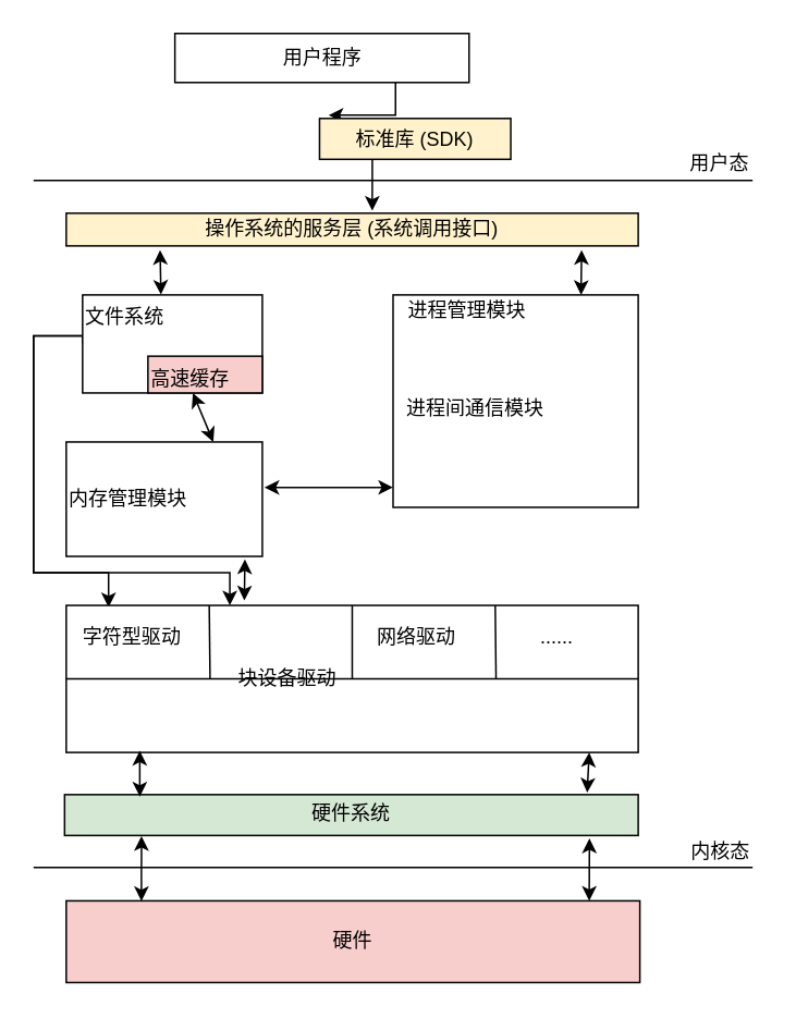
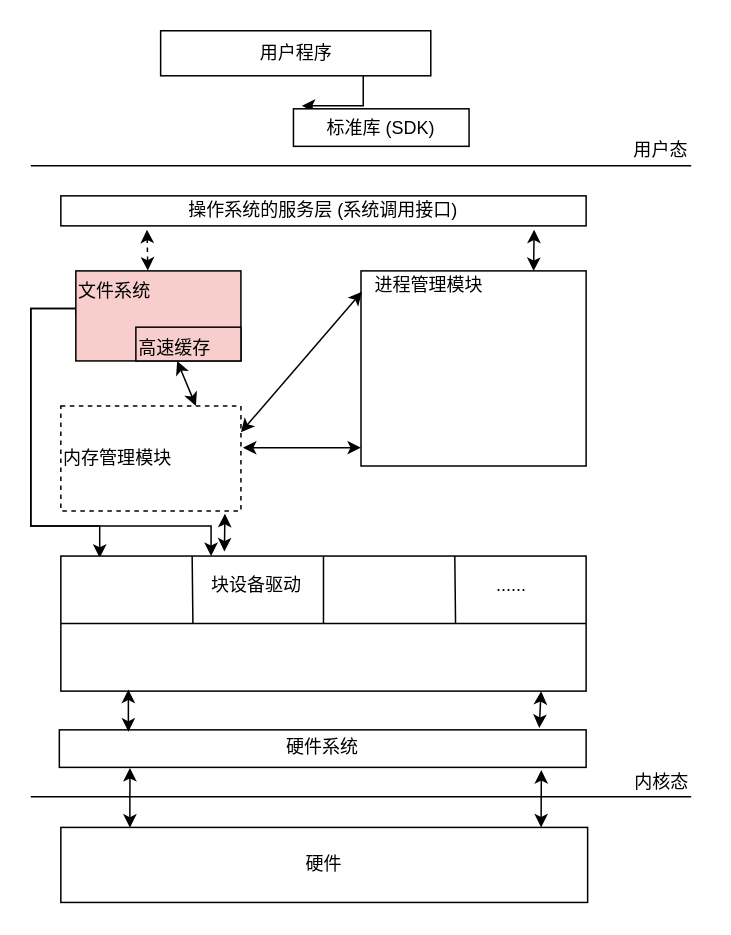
  <mxCell id="0" />
  <mxCell id="1" parent="0" />
  <mxCell id="2" style="edgeStyle=orthogonalEdgeStyle;rounded=0;orthogonalLoop=1;jettySize=auto;html=1;exitX=0.75;exitY=1;exitDx=0;exitDy=0;fontSize=7;" edge="1" parent="1" source="3"><mxGeometry relative="1" as="geometry"><mxPoint x="200" y="70" as="targetPoint" /></mxGeometry></mxCell>
  <mxCell id="3" value="用户程序" style="rounded=0;whiteSpace=wrap;html=1;" vertex="1" parent="1"><mxGeometry x="106.5" y="20" width="180" height="30" as="geometry" /></mxCell>
- <mxCell id="4" style="edgeStyle=orthogonalEdgeStyle;rounded=0;orthogonalLoop=1;jettySize=auto;html=1;exitX=0.25;exitY=1;exitDx=0;exitDy=0;entryX=0.535;entryY=-0.075;entryDx=0;entryDy=0;entryPerimeter=0;fontSize=7;" edge="1" parent="1" source="5" target="7"><mxGeometry relative="1" as="geometry" /></mxCell>
- <mxCell id="5" value="标准库 (SDK)" style="rounded=0;whiteSpace=wrap;html=1;fillColor=#fff2cc;" vertex="1" parent="1"><mxGeometry x="195" y="72" width="117" height="25" as="geometry" /></mxCell>
+ <mxCell id="5" value="标准库 (SDK)" style="rounded=0;whiteSpace=wrap;html=1;" vertex="1" parent="1"><mxGeometry x="195" y="72" width="117" height="25" as="geometry" /></mxCell>
  <mxCell id="6" value="" style="endArrow=none;html=1;" edge="1" parent="1"><mxGeometry width="50" height="50" relative="1" as="geometry"><mxPoint x="20" y="110" as="sourcePoint" /><mxPoint x="460" y="110" as="targetPoint" /></mxGeometry></mxCell>
- <mxCell id="7" value="操作系统的服务层 (系统调用接口)" style="rounded=0;whiteSpace=wrap;html=1;fillColor=#fff2cc;" vertex="1" parent="1"><mxGeometry x="40" y="130" width="350" height="20" as="geometry" /></mxCell>
+ <mxCell id="7" value="操作系统的服务层 (系统调用接口)" style="rounded=0;whiteSpace=wrap;html=1;" vertex="1" parent="1"><mxGeometry x="40" y="130" width="350" height="20" as="geometry" /></mxCell>
  <mxCell id="8" value="用户态" style="text;html=1;strokeColor=none;fillColor=none;align=center;verticalAlign=middle;whiteSpace=wrap;rounded=0;" vertex="1" parent="1"><mxGeometry x="420" y="90" width="40" height="20" as="geometry" /></mxCell>
  <mxCell id="9" style="edgeStyle=orthogonalEdgeStyle;rounded=0;orthogonalLoop=1;jettySize=auto;html=1;exitX=0;exitY=0.5;exitDx=0;exitDy=0;entryX=0.074;entryY=0.013;entryDx=0;entryDy=0;entryPerimeter=0;fontSize=7;" edge="1" parent="1" source="11" target="13"><mxGeometry relative="1" as="geometry"><Array as="points"><mxPoint x="20" y="205" /><mxPoint x="20" y="350" /><mxPoint x="66" y="350" /></Array></mxGeometry></mxCell>
  <mxCell id="10" style="edgeStyle=orthogonalEdgeStyle;rounded=0;orthogonalLoop=1;jettySize=auto;html=1;exitX=0;exitY=0.5;exitDx=0;exitDy=0;entryX=0.286;entryY=0;entryDx=0;entryDy=0;entryPerimeter=0;fontSize=7;" edge="1" parent="1" source="11" target="13"><mxGeometry relative="1" as="geometry"><Array as="points"><mxPoint x="20" y="205" /><mxPoint x="20" y="350" /><mxPoint x="140" y="350" /></Array></mxGeometry></mxCell>
- <mxCell id="11" value="文件系统" style="rounded=0;whiteSpace=wrap;html=1;verticalAlign=top;align=left;" vertex="1" parent="1"><mxGeometry x="50" y="180" width="110" height="60" as="geometry" /></mxCell>
- <mxCell id="12" value="内存管理模块" style="rounded=0;whiteSpace=wrap;html=1;align=left;" vertex="1" parent="1"><mxGeometry x="40" y="270" width="120" height="70" as="geometry" /></mxCell>
+ <mxCell id="11" value="文件系统" style="rounded=0;whiteSpace=wrap;html=1;verticalAlign=top;align=left;fillColor=#f8cecc;" vertex="1" parent="1"><mxGeometry x="50" y="180" width="110" height="60" as="geometry" /></mxCell>
+ <mxCell id="12" value="内存管理模块" style="rounded=0;whiteSpace=wrap;html=1;align=left;dashed=1;" vertex="1" parent="1"><mxGeometry x="40" y="270" width="120" height="70" as="geometry" /></mxCell>
  <mxCell id="13" value="" style="rounded=0;whiteSpace=wrap;html=1;" vertex="1" parent="1"><mxGeometry x="40" y="370" width="350" height="90" as="geometry" /></mxCell>
  <mxCell id="14" value="" style="endArrow=none;html=1;exitX=0;exitY=0.5;exitDx=0;exitDy=0;entryX=1;entryY=0.5;entryDx=0;entryDy=0;" edge="1" parent="1" source="13" target="13"><mxGeometry width="50" height="50" relative="1" as="geometry"><mxPoint x="130" y="530" as="sourcePoint" /><mxPoint x="180" y="480" as="targetPoint" /></mxGeometry></mxCell>
  <mxCell id="15" value="" style="endArrow=none;html=1;exitX=0.5;exitY=0;exitDx=0;exitDy=0;" edge="1" parent="1" source="13"><mxGeometry width="50" height="50" relative="1" as="geometry"><mxPoint x="-30" y="380" as="sourcePoint" /><mxPoint x="215" y="415" as="targetPoint" /></mxGeometry></mxCell>
  <mxCell id="16" value="" style="endArrow=none;html=1;exitX=0.25;exitY=0;exitDx=0;exitDy=0;" edge="1" parent="1" source="13"><mxGeometry width="50" height="50" relative="1" as="geometry"><mxPoint x="260" y="350" as="sourcePoint" /><mxPoint x="128" y="415" as="targetPoint" /></mxGeometry></mxCell>
  <mxCell id="17" value="" style="endArrow=none;html=1;entryX=0.75;entryY=0;entryDx=0;entryDy=0;" edge="1" parent="1" target="13"><mxGeometry width="50" height="50" relative="1" as="geometry"><mxPoint x="303" y="415" as="sourcePoint" /><mxPoint x="310" y="375" as="targetPoint" /></mxGeometry></mxCell>
- <mxCell id="18" value="字符型驱动" style="text;html=1;align=center;verticalAlign=middle;resizable=0;points=[];autosize=1;strokeColor=none;" vertex="1" parent="1"><mxGeometry x="40" y="380" width="80" height="20" as="geometry" /></mxCell>
- <mxCell id="19" value="块设备驱动" style="text;html=1;align=center;verticalAlign=middle;resizable=0;points=[];autosize=1;strokeColor=none;" vertex="1" parent="1"><mxGeometry x="135" y="405" width="80" height="20" as="geometry" /></mxCell>
- <mxCell id="20" value="网络驱动" style="text;html=1;align=center;verticalAlign=middle;resizable=0;points=[];autosize=1;strokeColor=none;" vertex="1" parent="1"><mxGeometry x="223.5" y="380" width="60" height="20" as="geometry" /></mxCell>
+ <mxCell id="19" value="块设备驱动" style="text;html=1;align=center;verticalAlign=middle;resizable=0;points=[];autosize=1;strokeColor=none;" vertex="1" parent="1"><mxGeometry x="130" y="380" width="80" height="20" as="geometry" /></mxCell>
  <mxCell id="21" value="......" style="text;html=1;align=center;verticalAlign=middle;resizable=0;points=[];autosize=1;strokeColor=none;" vertex="1" parent="1"><mxGeometry x="320" y="380" width="40" height="20" as="geometry" /></mxCell>
  <mxCell id="22" value="" style="rounded=0;whiteSpace=wrap;html=1;" vertex="1" parent="1"><mxGeometry x="240" y="180" width="150" height="130" as="geometry" /></mxCell>
  <mxCell id="23" value="进程管理模块" style="text;html=1;align=center;verticalAlign=middle;resizable=0;points=[];autosize=1;strokeColor=none;" vertex="1" parent="1"><mxGeometry x="240" y="180" width="90" height="20" as="geometry" /></mxCell>
- <mxCell id="24" value="进程间通信模块" style="text;html=1;align=center;verticalAlign=middle;resizable=0;points=[];autosize=1;strokeColor=none;" vertex="1" parent="1"><mxGeometry x="240" y="240" width="100" height="20" as="geometry" /></mxCell>
- <mxCell id="25" value="硬件系统" style="rounded=0;whiteSpace=wrap;html=1;fillColor=#d5e8d4;" vertex="1" parent="1"><mxGeometry x="39" y="485.81" width="351" height="25" as="geometry" /></mxCell>
+ <mxCell id="25" value="硬件系统" style="rounded=0;whiteSpace=wrap;html=1;" vertex="1" parent="1"><mxGeometry x="39" y="485.81" width="351" height="25" as="geometry" /></mxCell>
  <mxCell id="26" value="" style="endArrow=none;html=1;" edge="1" parent="1"><mxGeometry width="50" height="50" relative="1" as="geometry"><mxPoint x="20" y="530.39" as="sourcePoint" /><mxPoint x="460" y="530.39" as="targetPoint" /></mxGeometry></mxCell>
  <mxCell id="27" value="内核态" style="text;html=1;align=center;verticalAlign=middle;resizable=0;points=[];autosize=1;strokeColor=none;" vertex="1" parent="1"><mxGeometry x="415" y="510.81" width="50" height="20" as="geometry" /></mxCell>
- <mxCell id="28" value="硬件" style="rounded=0;whiteSpace=wrap;html=1;fillColor=#f8cecc;" vertex="1" parent="1"><mxGeometry x="40" y="550.81" width="351" height="50" as="geometry" /></mxCell>
+ <mxCell id="28" value="硬件" style="rounded=0;whiteSpace=wrap;html=1;" vertex="1" parent="1"><mxGeometry x="40" y="550.81" width="351" height="50" as="geometry" /></mxCell>
  <mxCell id="29" value="高速缓存" style="rounded=0;whiteSpace=wrap;html=1;align=left;verticalAlign=top;fillColor=#f8cecc;" vertex="1" parent="1"><mxGeometry x="90" y="217.5" width="70" height="22.5" as="geometry" /></mxCell>
  <mxCell id="30" value="" style="endArrow=classic;startArrow=classic;html=1;fontSize=7;exitX=0.75;exitY=0;exitDx=0;exitDy=0;" edge="1" parent="1" source="12" target="11"><mxGeometry width="50" height="50" relative="1" as="geometry"><mxPoint x="-60" y="320" as="sourcePoint" /><mxPoint x="125" y="241" as="targetPoint" /></mxGeometry></mxCell>
  <mxCell id="31" value="" style="endArrow=classic;startArrow=classic;html=1;fontSize=7;entryX=0.911;entryY=1.026;entryDx=0;entryDy=0;entryPerimeter=0;" edge="1" parent="1" target="12"><mxGeometry width="50" height="50" relative="1" as="geometry"><mxPoint x="149" y="367" as="sourcePoint" /><mxPoint x="170" y="340" as="targetPoint" /></mxGeometry></mxCell>
  <mxCell id="32" value="" style="endArrow=classic;startArrow=classic;html=1;fontSize=7;exitX=1.011;exitY=0.398;exitDx=0;exitDy=0;entryX=0;entryY=0.906;entryDx=0;entryDy=0;entryPerimeter=0;exitPerimeter=0;" edge="1" parent="1" source="12" target="22"><mxGeometry width="50" height="50" relative="1" as="geometry"><mxPoint x="180" y="320" as="sourcePoint" /><mxPoint x="237" y="286" as="targetPoint" /></mxGeometry></mxCell>
+ <mxCell id="33" value="" style="endArrow=classic;startArrow=classic;html=1;fontSize=7;entryX=0.007;entryY=0.692;entryDx=0;entryDy=0;entryPerimeter=0;exitX=1;exitY=0.25;exitDx=0;exitDy=0;" edge="1" parent="1" source="12" target="23"><mxGeometry width="50" height="50" relative="1" as="geometry"><mxPoint x="190" y="260" as="sourcePoint" /><mxPoint x="240" y="210" as="targetPoint" /></mxGeometry></mxCell>
  <mxCell id="34" value="" style="endArrow=classic;startArrow=classic;html=1;fontSize=7;entryX=0.134;entryY=1.014;entryDx=0;entryDy=0;entryPerimeter=0;" edge="1" parent="1" target="25"><mxGeometry width="50" height="50" relative="1" as="geometry"><mxPoint x="86" y="551" as="sourcePoint" /><mxPoint x="100" y="510.81" as="targetPoint" /></mxGeometry></mxCell>
  <mxCell id="35" value="" style="endArrow=classic;startArrow=classic;html=1;fontSize=7;entryX=0.915;entryY=1.073;entryDx=0;entryDy=0;entryPerimeter=0;" edge="1" parent="1" target="25"><mxGeometry width="50" height="50" relative="1" as="geometry"><mxPoint x="360" y="550.81" as="sourcePoint" /><mxPoint x="110" y="520.81" as="targetPoint" /></mxGeometry></mxCell>
  <mxCell id="36" value="" style="endArrow=classic;startArrow=classic;html=1;fontSize=7;" edge="1" parent="1"><mxGeometry width="50" height="50" relative="1" as="geometry"><mxPoint x="85" y="487" as="sourcePoint" /><mxPoint x="85" y="459" as="targetPoint" /></mxGeometry></mxCell>
  <mxCell id="37" value="" style="endArrow=classic;startArrow=classic;html=1;fontSize=7;exitX=0.911;exitY=-0.052;exitDx=0;exitDy=0;exitPerimeter=0;" edge="1" parent="1" source="25"><mxGeometry width="50" height="50" relative="1" as="geometry"><mxPoint x="360" y="480" as="sourcePoint" /><mxPoint x="360" y="460" as="targetPoint" /></mxGeometry></mxCell>
  <mxCell id="38" value="" style="endArrow=classic;startArrow=classic;html=1;fontSize=7;entryX=0.901;entryY=1.125;entryDx=0;entryDy=0;entryPerimeter=0;" edge="1" parent="1" target="7"><mxGeometry width="50" height="50" relative="1" as="geometry"><mxPoint x="355" y="180" as="sourcePoint" /><mxPoint x="380" y="160" as="targetPoint" /></mxGeometry></mxCell>
- <mxCell id="39" value="" style="endArrow=classic;startArrow=classic;html=1;fontSize=7;exitX=0.436;exitY=-0.003;exitDx=0;exitDy=0;entryX=0.164;entryY=1.125;entryDx=0;entryDy=0;entryPerimeter=0;exitPerimeter=0;" edge="1" parent="1" source="11" target="7"><mxGeometry width="50" height="50" relative="1" as="geometry"><mxPoint x="120" y="210" as="sourcePoint" /><mxPoint x="136" y="153" as="targetPoint" /></mxGeometry></mxCell>
+ <mxCell id="39" value="" style="endArrow=classic;startArrow=classic;html=1;fontSize=7;exitX=0.436;exitY=-0.003;exitDx=0;exitDy=0;entryX=0.164;entryY=1.125;entryDx=0;entryDy=0;entryPerimeter=0;exitPerimeter=0;dashed=1;" edge="1" parent="1" source="11" target="7"><mxGeometry width="50" height="50" relative="1" as="geometry"><mxPoint x="120" y="210" as="sourcePoint" /><mxPoint x="136" y="153" as="targetPoint" /></mxGeometry></mxCell>
